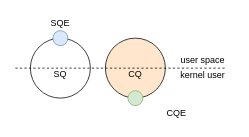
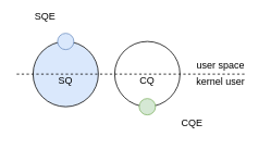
  <mxCell id="0" />
  <mxCell id="1" parent="0" />
- <mxCell id="2" value="&lt;br&gt;CQ" style="ellipse;whiteSpace=wrap;html=1;aspect=fixed;fillColor=#ffe6cc;" vertex="1" parent="1"><mxGeometry x="140" y="50" width="80" height="80" as="geometry" /></mxCell>
- <mxCell id="3" value="&lt;br&gt;SQ" style="ellipse;whiteSpace=wrap;html=1;aspect=fixed;" vertex="1" parent="1"><mxGeometry x="40" y="50" width="80" height="80" as="geometry" /></mxCell>
+ <mxCell id="2" value="&lt;br&gt;CQ" style="ellipse;whiteSpace=wrap;html=1;aspect=fixed;" vertex="1" parent="1"><mxGeometry x="140" y="50" width="80" height="80" as="geometry" /></mxCell>
+ <mxCell id="3" value="&lt;br&gt;SQ" style="ellipse;whiteSpace=wrap;html=1;aspect=fixed;fillColor=#dae8fc;" vertex="1" parent="1"><mxGeometry x="40" y="50" width="80" height="80" as="geometry" /></mxCell>
  <mxCell id="4" value="user space" style="text;html=1;strokeColor=none;fillColor=none;align=center;verticalAlign=middle;whiteSpace=wrap;rounded=0;" vertex="1" parent="1"><mxGeometry x="230" y="70" width="80" height="20" as="geometry" /></mxCell>
  <mxCell id="5" value="kernel user" style="text;html=1;strokeColor=none;fillColor=none;align=center;verticalAlign=middle;whiteSpace=wrap;rounded=0;" vertex="1" parent="1"><mxGeometry x="230" y="90" width="80" height="20" as="geometry" /></mxCell>
  <mxCell id="6" value="" style="endArrow=none;dashed=1;html=1;" edge="1" parent="1"><mxGeometry width="50" height="50" relative="1" as="geometry"><mxPoint x="20" y="90" as="sourcePoint" /><mxPoint x="300" y="90" as="targetPoint" /></mxGeometry></mxCell>
  <mxCell id="7" value="" style="ellipse;whiteSpace=wrap;html=1;fillColor=#dae8fc;strokeColor=#6c8ebf;" vertex="1" parent="1"><mxGeometry x="70" y="40" width="20" height="20" as="geometry" /></mxCell>
  <mxCell id="8" value="" style="ellipse;whiteSpace=wrap;html=1;fillColor=#d5e8d4;strokeColor=#82b366;" vertex="1" parent="1"><mxGeometry x="170" y="120" width="20" height="20" as="geometry" /></mxCell>
- <mxCell id="9" value="SQE" style="text;html=1;strokeColor=none;fillColor=none;align=center;verticalAlign=middle;whiteSpace=wrap;rounded=0;" vertex="1" parent="1"><mxGeometry x="60" y="20" width="40" height="20" as="geometry" /></mxCell>
+ <mxCell id="9" value="SQE" style="text;html=1;strokeColor=none;fillColor=none;align=center;verticalAlign=middle;whiteSpace=wrap;rounded=0;" vertex="1" parent="1"><mxGeometry x="35" y="10" width="40" height="20" as="geometry" /></mxCell>
  <mxCell id="10" value="CQE" style="text;html=1;strokeColor=none;fillColor=none;align=center;verticalAlign=middle;whiteSpace=wrap;rounded=0;" vertex="1" parent="1"><mxGeometry x="215" y="140" width="40" height="20" as="geometry" /></mxCell>
